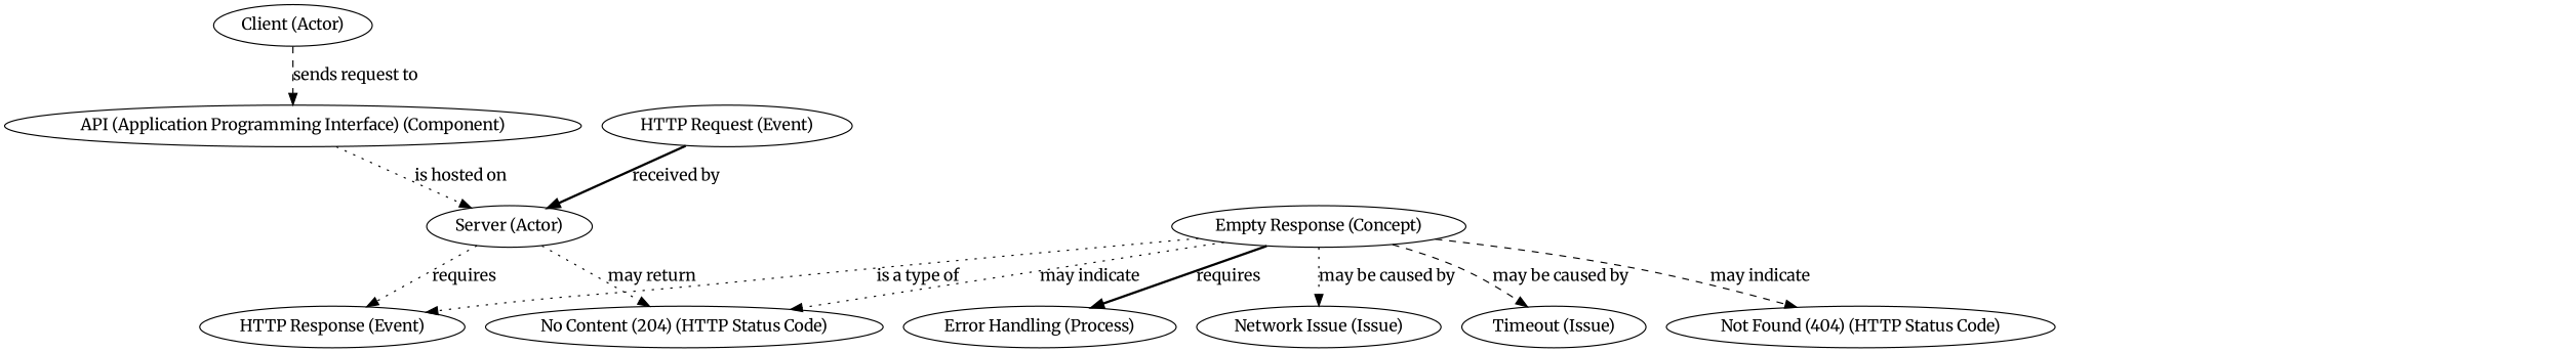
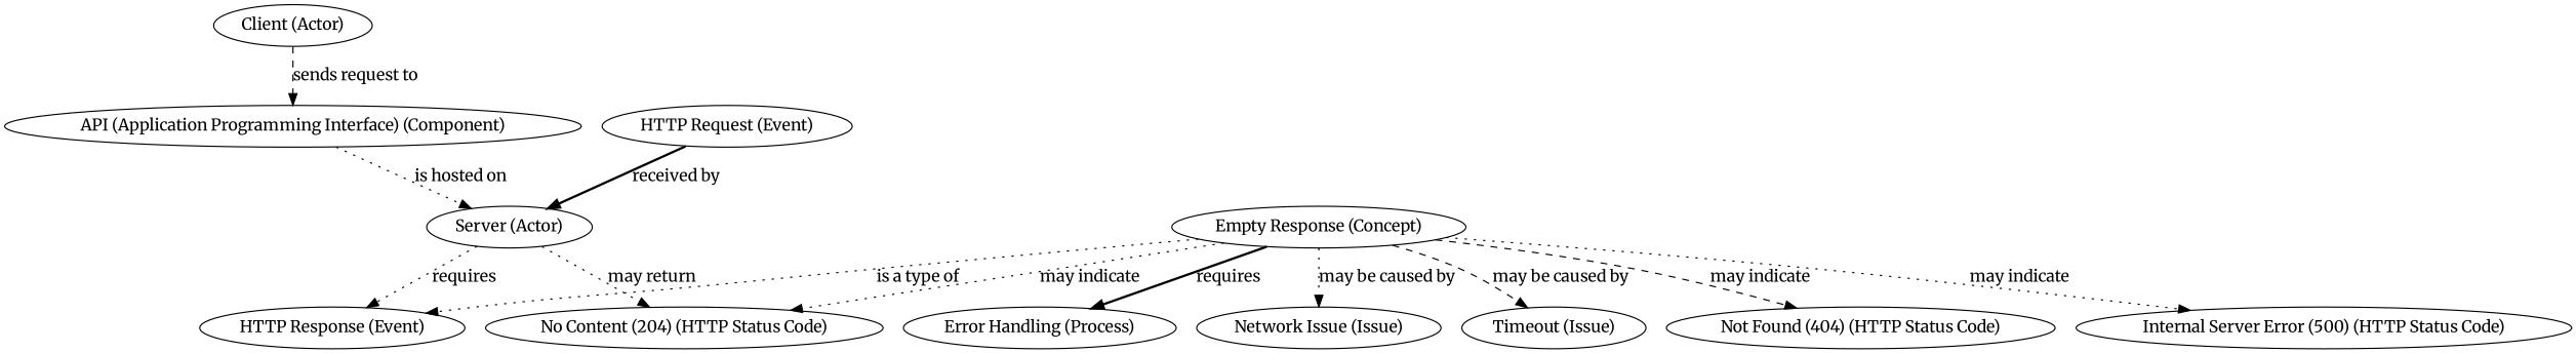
  digraph {
    fontname=Merriweather
    node [fontname=Merriweather]
    edge [fontname=Merriweather style=dotted]
    n1 [label="Empty Response (Concept)"]
    n2 [label="HTTP Response (Event)"]
    n3 [label="Error Handling (Process)"]
    n4 [label="Network Issue (Issue)"]
    n5 [label="Timeout (Issue)"]
    n6 [label="No Content (204) (HTTP Status Code)"]
    n7 [label="Not Found (404) (HTTP Status Code)"]
+   n8 [label="Internal Server Error (500) (HTTP Status Code)"]
    n9 [label="API (Application Programming Interface) (Component)"]
    n10 [label="Server (Actor)"]
    n11 [label="Client (Actor)"]
    n12 [label="HTTP Request (Event)"]
    n1 -> n2 [label="is a type of"]
    n1 -> n3 [label=requires style=bold]
    n1 -> n4 [label="may be caused by"]
    n1 -> n5 [label="may be caused by" style=dashed]
    n1 -> n6 [label="may indicate"]
    n1 -> n7 [label="may indicate" style=dashed]
+   n1 -> n8 [label="may indicate"]
    n9 -> n10 [label="is hosted on"]
    n10 -> n2 [label=requires]
    n10 -> n6 [label="may return"]
    n11 -> n9 [label="sends request to" style=dashed]
    n12 -> n10 [label="received by" style=bold]
  }
